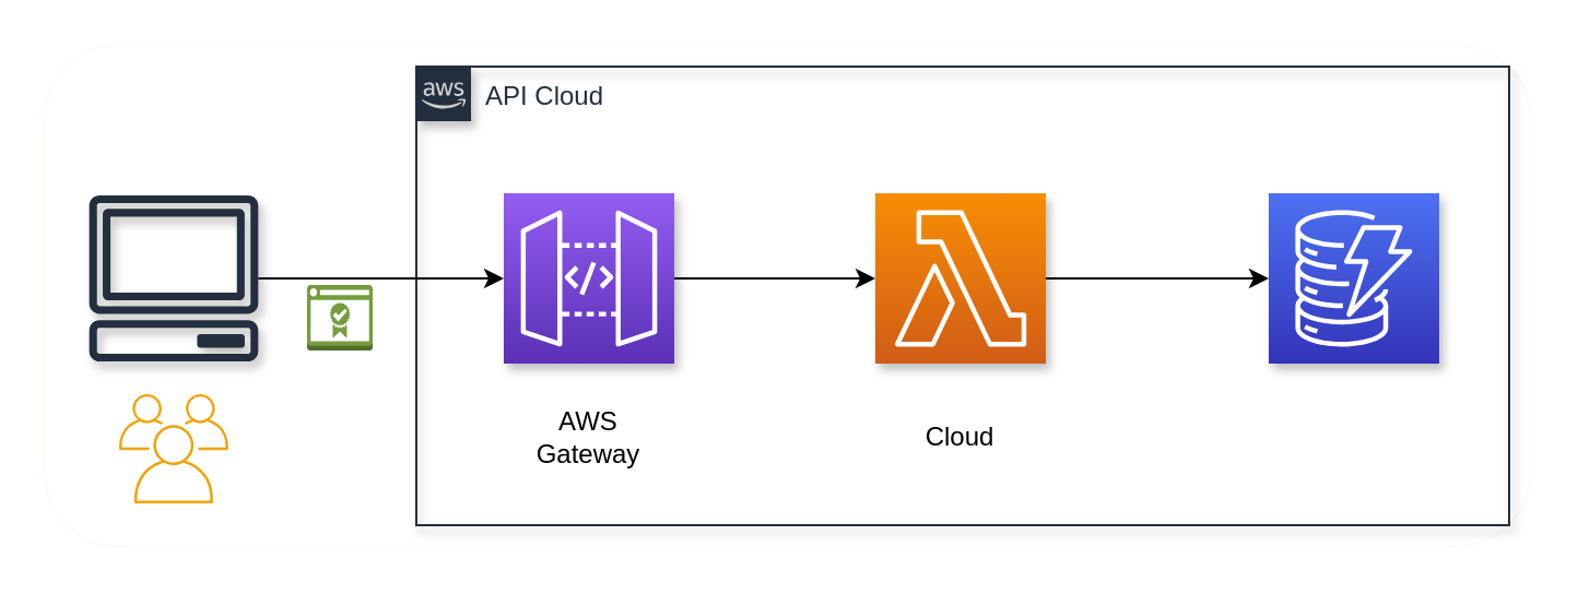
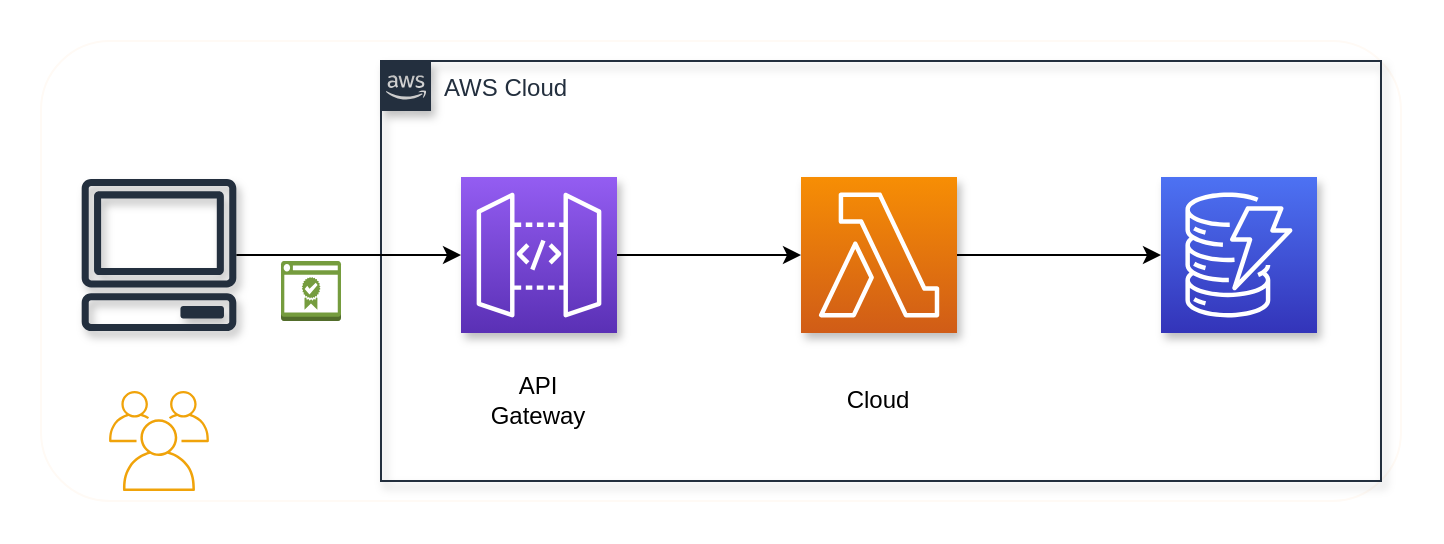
  <mxCell id="0" />
  <mxCell id="1" parent="0" />
  <mxCell id="2" value="" style="rounded=1;whiteSpace=wrap;html=1;shadow=0;strokeColor=#FFFAF5;strokeWidth=1;" parent="1" vertex="1"><mxGeometry x="20" y="20" width="680" height="230" as="geometry" /></mxCell>
- <mxCell id="3" value="API Cloud" style="points=[[0,0],[0.25,0],[0.5,0],[0.75,0],[1,0],[1,0.25],[1,0.5],[1,0.75],[1,1],[0.75,1],[0.5,1],[0.25,1],[0,1],[0,0.75],[0,0.5],[0,0.25]];outlineConnect=0;gradientColor=none;html=1;whiteSpace=wrap;fontSize=12;fontStyle=0;shape=mxgraph.aws4.group;grIcon=mxgraph.aws4.group_aws_cloud_alt;strokeColor=#232F3E;fillColor=none;verticalAlign=top;align=left;spacingLeft=30;fontColor=#232F3E;dashed=0;shadow=1;" parent="1" vertex="1"><mxGeometry x="190" y="30" width="500" height="210" as="geometry" /></mxCell>
+ <mxCell id="3" value="AWS Cloud" style="points=[[0,0],[0.25,0],[0.5,0],[0.75,0],[1,0],[1,0.25],[1,0.5],[1,0.75],[1,1],[0.75,1],[0.5,1],[0.25,1],[0,1],[0,0.75],[0,0.5],[0,0.25]];outlineConnect=0;gradientColor=none;html=1;whiteSpace=wrap;fontSize=12;fontStyle=0;shape=mxgraph.aws4.group;grIcon=mxgraph.aws4.group_aws_cloud_alt;strokeColor=#232F3E;fillColor=none;verticalAlign=top;align=left;spacingLeft=30;fontColor=#232F3E;dashed=0;shadow=1;" parent="1" vertex="1"><mxGeometry x="190" y="30" width="500" height="210" as="geometry" /></mxCell>
  <mxCell id="4" value="" style="edgeStyle=orthogonalEdgeStyle;rounded=0;orthogonalLoop=1;jettySize=auto;html=1;" parent="1" source="5" target="7" edge="1"><mxGeometry relative="1" as="geometry"><mxPoint x="198.189" y="128" as="targetPoint" /></mxGeometry></mxCell>
  <mxCell id="5" value="" style="outlineConnect=0;fontColor=#232F3E;gradientColor=none;fillColor=#232F3E;strokeColor=none;dashed=0;verticalLabelPosition=bottom;verticalAlign=top;align=center;html=1;fontSize=12;fontStyle=0;aspect=fixed;pointerEvents=1;shape=mxgraph.aws4.client;shadow=1;" parent="1" vertex="1"><mxGeometry x="40" y="89" width="78" height="76" as="geometry" /></mxCell>
  <mxCell id="6" value="" style="edgeStyle=orthogonalEdgeStyle;rounded=0;orthogonalLoop=1;jettySize=auto;html=1;" parent="1" source="7" target="9" edge="1"><mxGeometry relative="1" as="geometry"><mxPoint x="388" y="127" as="targetPoint" /></mxGeometry></mxCell>
  <mxCell id="7" value="" style="outlineConnect=0;fontColor=#232F3E;gradientColor=#945DF2;gradientDirection=north;fillColor=#5A30B5;strokeColor=#ffffff;dashed=0;verticalLabelPosition=bottom;verticalAlign=top;align=center;html=1;fontSize=12;fontStyle=0;aspect=fixed;shape=mxgraph.aws4.resourceIcon;resIcon=mxgraph.aws4.api_gateway;shadow=1;" parent="1" vertex="1"><mxGeometry x="230" y="88" width="78" height="78" as="geometry" /></mxCell>
  <mxCell id="8" style="edgeStyle=orthogonalEdgeStyle;rounded=0;orthogonalLoop=1;jettySize=auto;html=1;" parent="1" source="9" target="10" edge="1"><mxGeometry relative="1" as="geometry" /></mxCell>
  <mxCell id="9" value="" style="outlineConnect=0;fontColor=#232F3E;gradientColor=#F78E04;gradientDirection=north;fillColor=#D05C17;strokeColor=#ffffff;dashed=0;verticalLabelPosition=bottom;verticalAlign=top;align=center;html=1;fontSize=12;fontStyle=0;aspect=fixed;shape=mxgraph.aws4.resourceIcon;resIcon=mxgraph.aws4.lambda;shadow=1;" parent="1" vertex="1"><mxGeometry x="400" y="88" width="78" height="78" as="geometry" /></mxCell>
  <mxCell id="10" value="" style="outlineConnect=0;fontColor=#232F3E;gradientColor=#4D72F3;gradientDirection=north;fillColor=#3334B9;strokeColor=#ffffff;dashed=0;verticalLabelPosition=bottom;verticalAlign=top;align=center;html=1;fontSize=12;fontStyle=0;aspect=fixed;shape=mxgraph.aws4.resourceIcon;resIcon=mxgraph.aws4.dynamodb;shadow=1;" parent="1" vertex="1"><mxGeometry x="580" y="88" width="78" height="78" as="geometry" /></mxCell>
- <mxCell id="11" value="AWS Gateway" style="text;html=1;strokeColor=none;fillColor=none;align=center;verticalAlign=middle;whiteSpace=wrap;rounded=0;shadow=1;" parent="1" vertex="1"><mxGeometry x="249" y="190" width="40" height="20" as="geometry" /></mxCell>
+ <mxCell id="11" value="API Gateway" style="text;html=1;strokeColor=none;fillColor=none;align=center;verticalAlign=middle;whiteSpace=wrap;rounded=0;shadow=1;" parent="1" vertex="1"><mxGeometry x="249" y="190" width="40" height="20" as="geometry" /></mxCell>
  <mxCell id="12" value="Cloud" style="text;html=1;strokeColor=none;fillColor=none;align=center;verticalAlign=middle;whiteSpace=wrap;rounded=0;shadow=1;" parent="1" vertex="1"><mxGeometry x="419" y="190" width="40" height="20" as="geometry" /></mxCell>
- <mxCell id="13" value="users" style="outlineConnect=0;fontColor=#ffffff;strokeColor=#BD7000;fillColor=#f0a30a;dashed=0;verticalLabelPosition=bottom;verticalAlign=top;align=center;html=1;fontSize=12;fontStyle=0;aspect=fixed;shape=mxgraph.aws4.illustration_users;pointerEvents=1;shadow=0;" parent="1" vertex="1"><mxGeometry x="54" y="180" width="50" height="50" as="geometry" /></mxCell>
+ <mxCell id="13" value="users" style="outlineConnect=0;fontColor=#ffffff;strokeColor=#BD7000;fillColor=#f0a30a;dashed=0;verticalLabelPosition=bottom;verticalAlign=top;align=center;html=1;fontSize=12;fontStyle=0;aspect=fixed;shape=mxgraph.aws4.illustration_users;pointerEvents=1;shadow=0;" parent="1" vertex="1"><mxGeometry x="54" y="195" width="50" height="50" as="geometry" /></mxCell>
  <mxCell id="14" value="" style="outlineConnect=0;dashed=0;verticalLabelPosition=bottom;verticalAlign=top;align=center;html=1;shape=mxgraph.aws3.certificate_manager_2;fillColor=#759C3E;gradientColor=none;shadow=0;strokeColor=#636260;strokeWidth=1;" parent="1" vertex="1"><mxGeometry x="140" y="130" width="30" height="30" as="geometry" /></mxCell>
